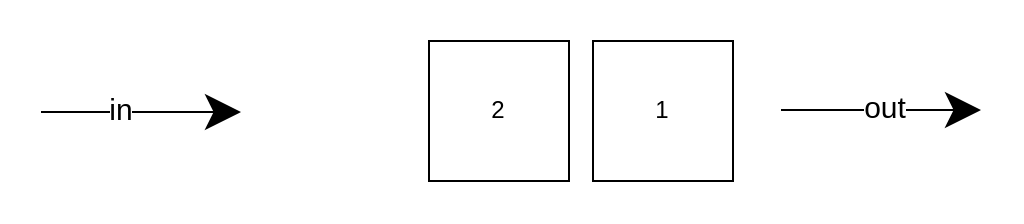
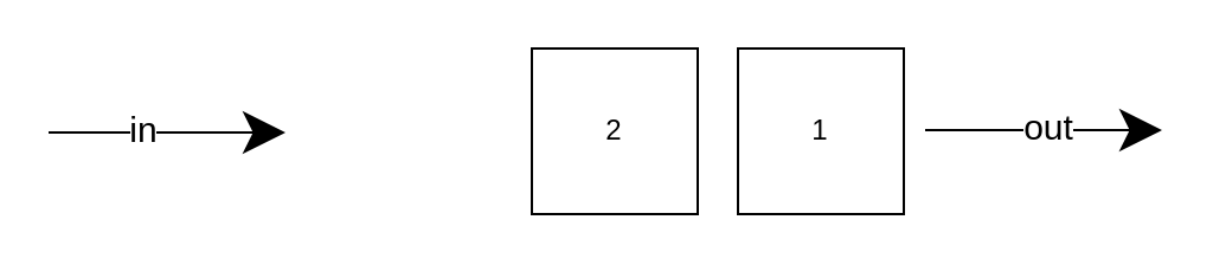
  <mxCell id="0" />
  <mxCell id="1" parent="0" />
- <mxCell id="2" value="1" style="whiteSpace=wrap;html=1;" parent="1" vertex="1"><mxGeometry x="296" y="20" width="70" height="70" as="geometry" /></mxCell>
- <mxCell id="3" value="2" style="whiteSpace=wrap;html=1;" parent="1" vertex="1"><mxGeometry x="214" y="20" width="70" height="70" as="geometry" /></mxCell>
+ <mxCell id="2" value="1" style="whiteSpace=wrap;html=1;" parent="1" vertex="1"><mxGeometry x="311" y="20" width="70" height="70" as="geometry" /></mxCell>
+ <mxCell id="3" value="2" style="whiteSpace=wrap;html=1;" parent="1" vertex="1"><mxGeometry x="224" y="20" width="70" height="70" as="geometry" /></mxCell>
  <mxCell id="4" value="" style="edgeStyle=none;orthogonalLoop=1;jettySize=auto;html=1;jumpSize=8;endSize=15;" parent="1" edge="1"><mxGeometry width="100" relative="1" as="geometry"><mxPoint x="20" y="55.5" as="sourcePoint" /><mxPoint x="120" y="55.5" as="targetPoint" /><Array as="points" /></mxGeometry></mxCell>
  <mxCell id="5" value="&lt;font style=&quot;font-size: 15px;&quot;&gt;in&lt;/font&gt;" style="edgeLabel;html=1;align=center;verticalAlign=middle;resizable=0;points=[];" parent="4" vertex="1" connectable="0"><mxGeometry x="-0.38" relative="1" as="geometry"><mxPoint x="8" y="-2" as="offset" /></mxGeometry></mxCell>
  <mxCell id="6" value="" style="edgeStyle=none;orthogonalLoop=1;jettySize=auto;html=1;jumpSize=8;endSize=15;" parent="1" edge="1"><mxGeometry width="100" relative="1" as="geometry"><mxPoint x="390" y="54.5" as="sourcePoint" /><mxPoint x="490" y="54.5" as="targetPoint" /><Array as="points" /></mxGeometry></mxCell>
  <mxCell id="7" value="out" style="edgeLabel;html=1;align=center;verticalAlign=middle;resizable=0;points=[];fontSize=15;" parent="6" vertex="1" connectable="0"><mxGeometry x="-0.26" y="-1" relative="1" as="geometry"><mxPoint x="14" y="-3" as="offset" /></mxGeometry></mxCell>
